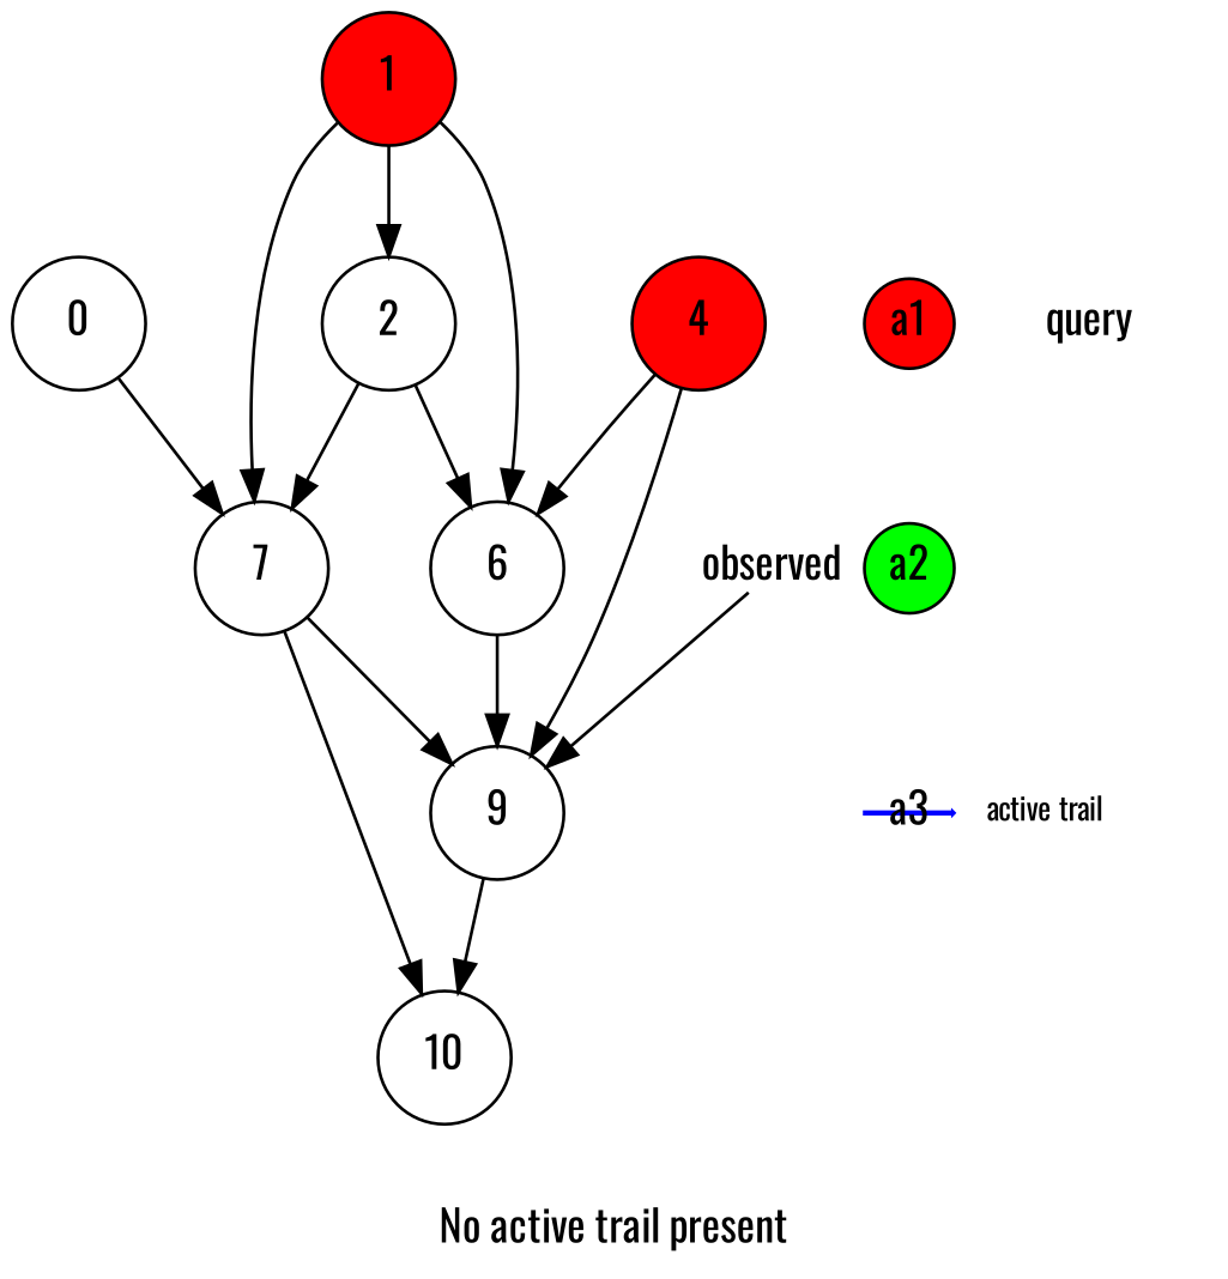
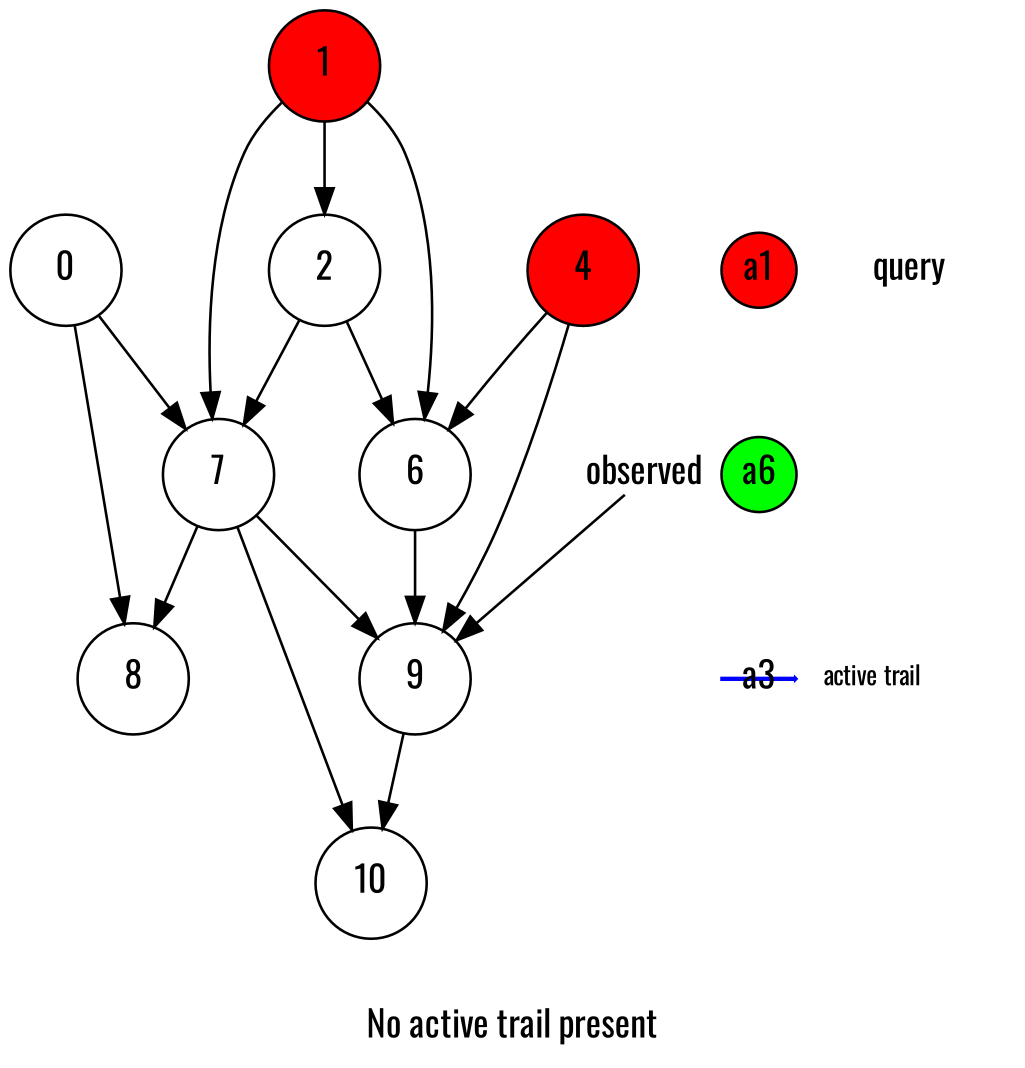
  digraph {
    fontname=Oswald
    label="No active trail present\n"
    node [fixedsize=true fontname=Oswald shape=circle]
    edge [fontname=Oswald]
    n1 [color=white label=observed style=filled width=0.3]
-   a2 [fillcolor=green style=filled width=0.4]
+   a2 [fillcolor=green style=filled width=0.4 label=a6]
    n3 [color=white label=query style=filled width=0.3]
    a1 [fillcolor=red style=filled width=0.4]
    n5 [color=white fontsize=10 label="active trail" style=filled width=0.3]
    a3 [color=blue height=0.0 shape=rarrow width=0.4]
    9 [width=0.6]
    4 [fillcolor=red style=filled width=0.6]
    6 [width=0.6]
    10 [width=0.6]
    1 [fillcolor=red style=filled width=0.6]
    2 [width=0.6]
    7 [width=0.6]
+   8 [width=0.6]
    n15 [label=0 width=0.6]
    subgraph cluster_1 {
      style=invis
      n1
      a2
    }
    subgraph cluster_2 {
      style=invis
      n3
      a1
    }
    subgraph cluster_3 {
      style=invis
      n5
      a3
    }
    n1 -> 9
    a2 -> n1 [constraint=false style=invis]
    a2 -> a3 [style=invis]
    a1 -> a2 [style=invis]
    a1 -> n3 [constraint=false style=invis]
    a3 -> n5 [constraint=false style=invis]
    9 -> 10
    4 -> 9
    4 -> 6
    6 -> 9
    1 -> 6
    1 -> 2
    1 -> 7
    2 -> 6
    2 -> 7
    7 -> 9
    7 -> 10
+   7 -> 8
    n15 -> 7
+   n15 -> 8
  }
